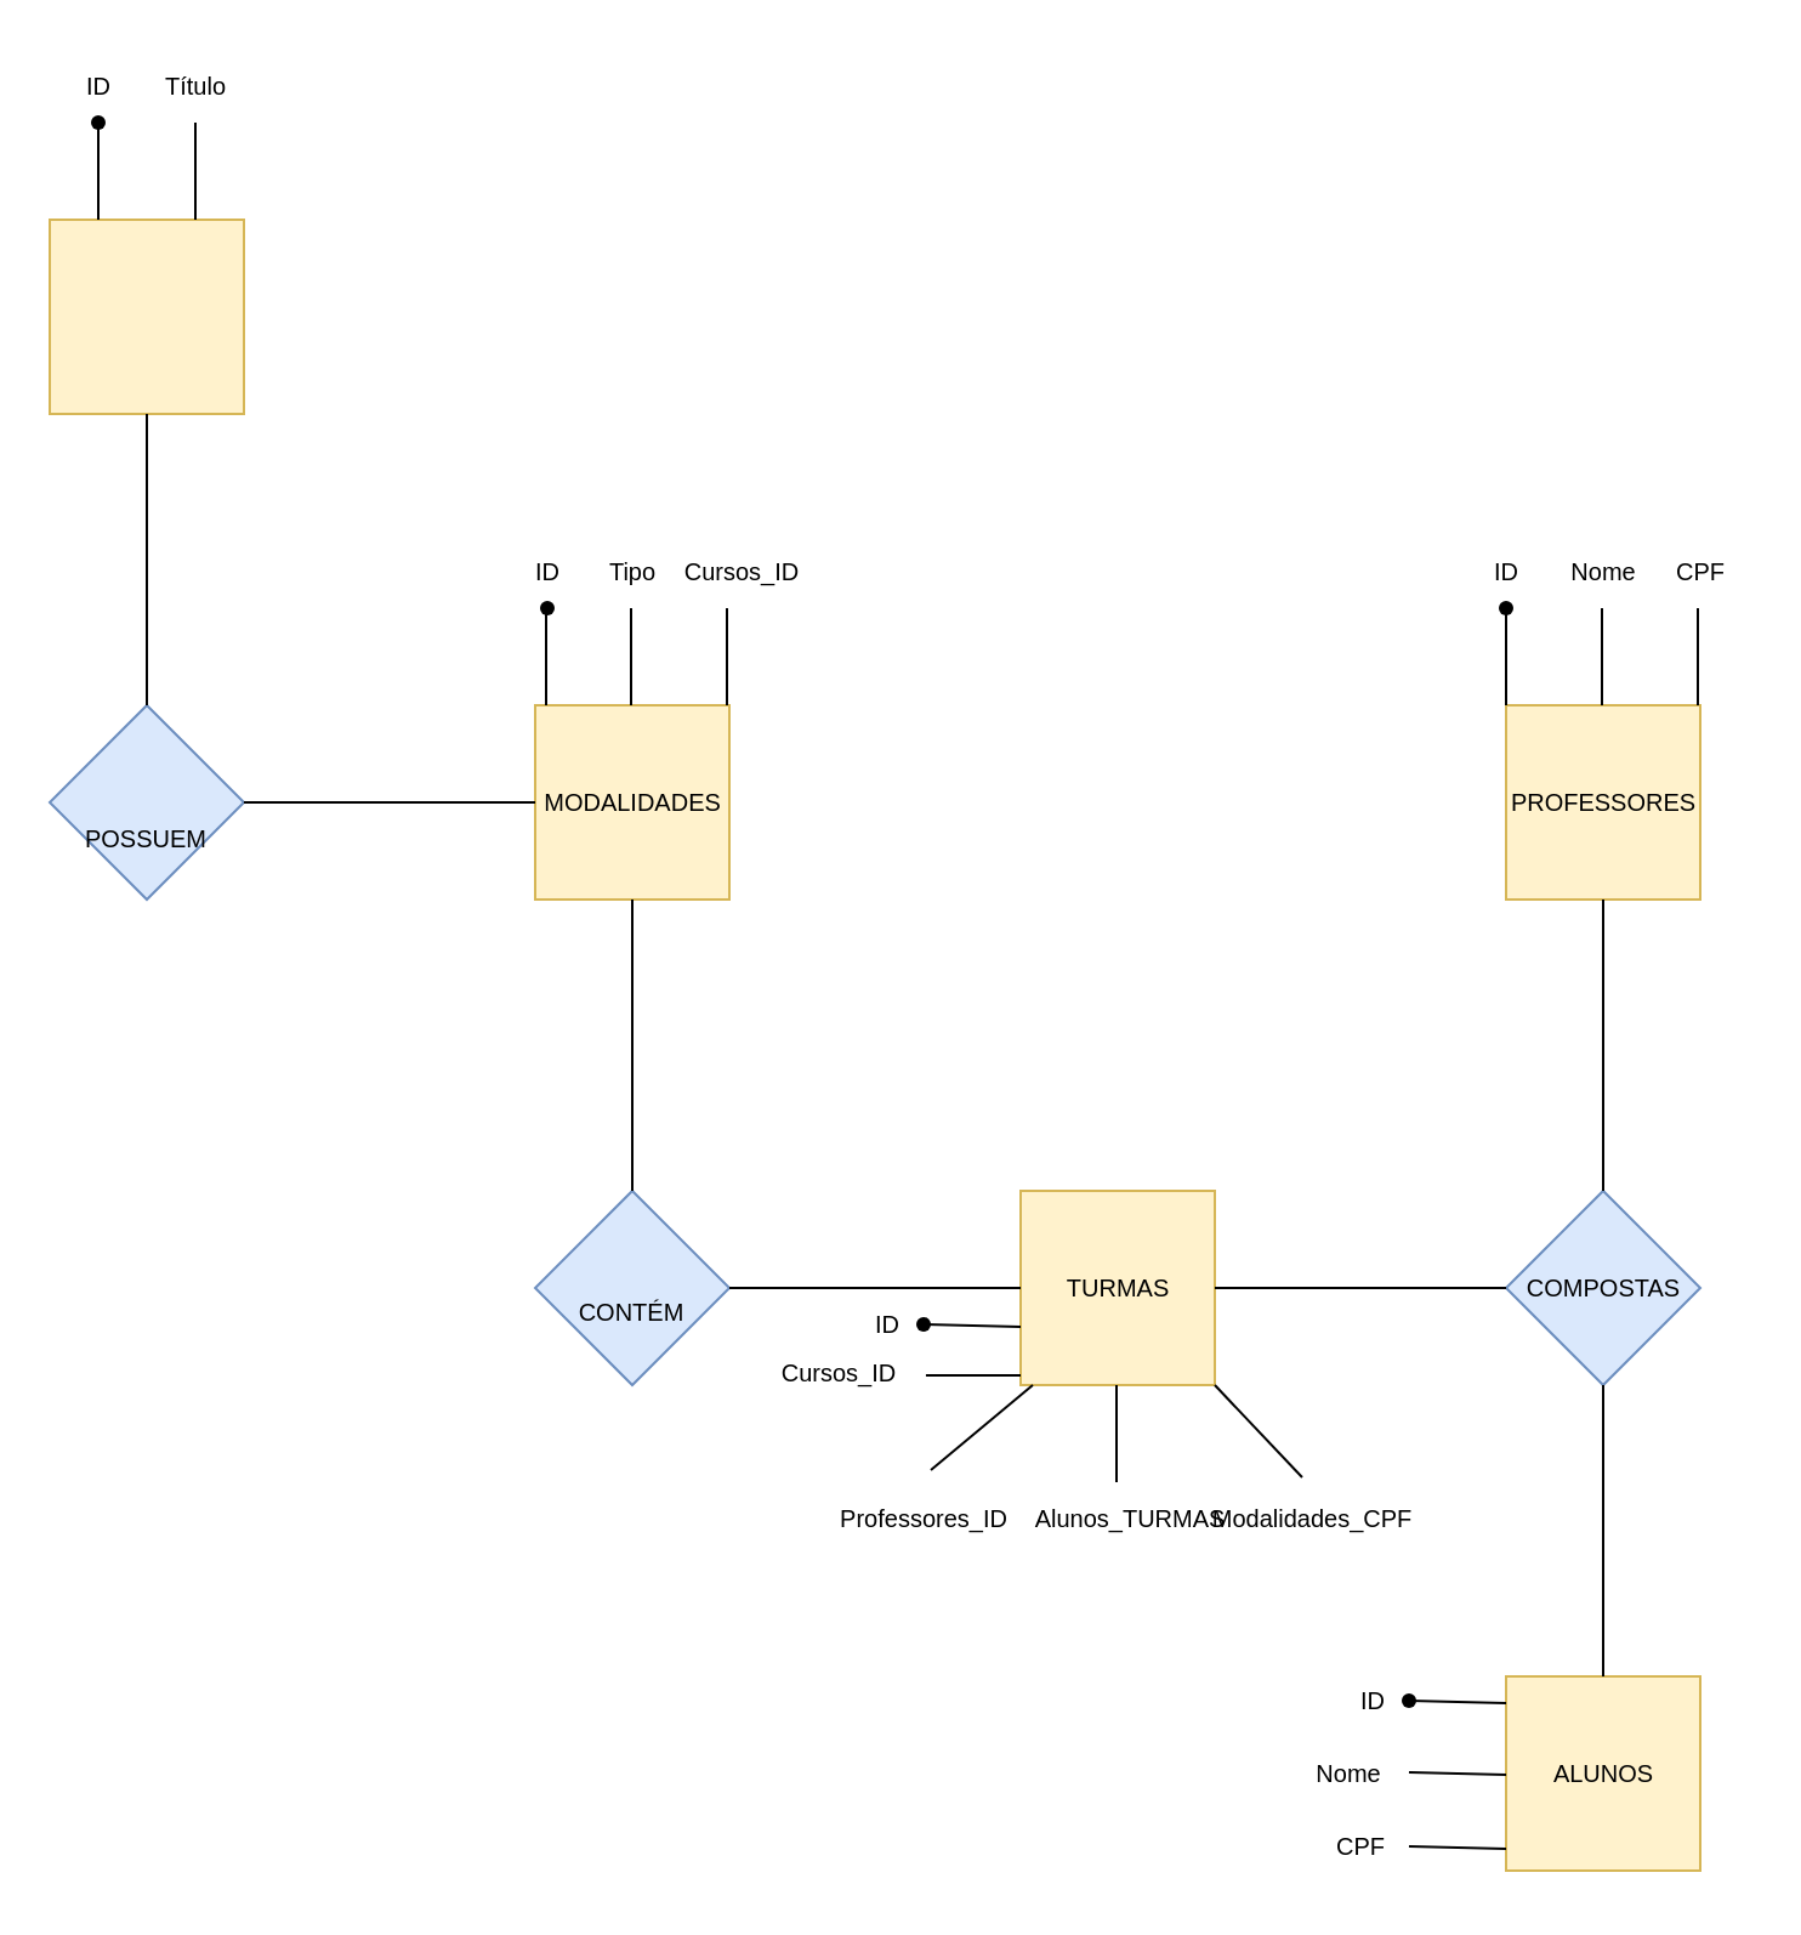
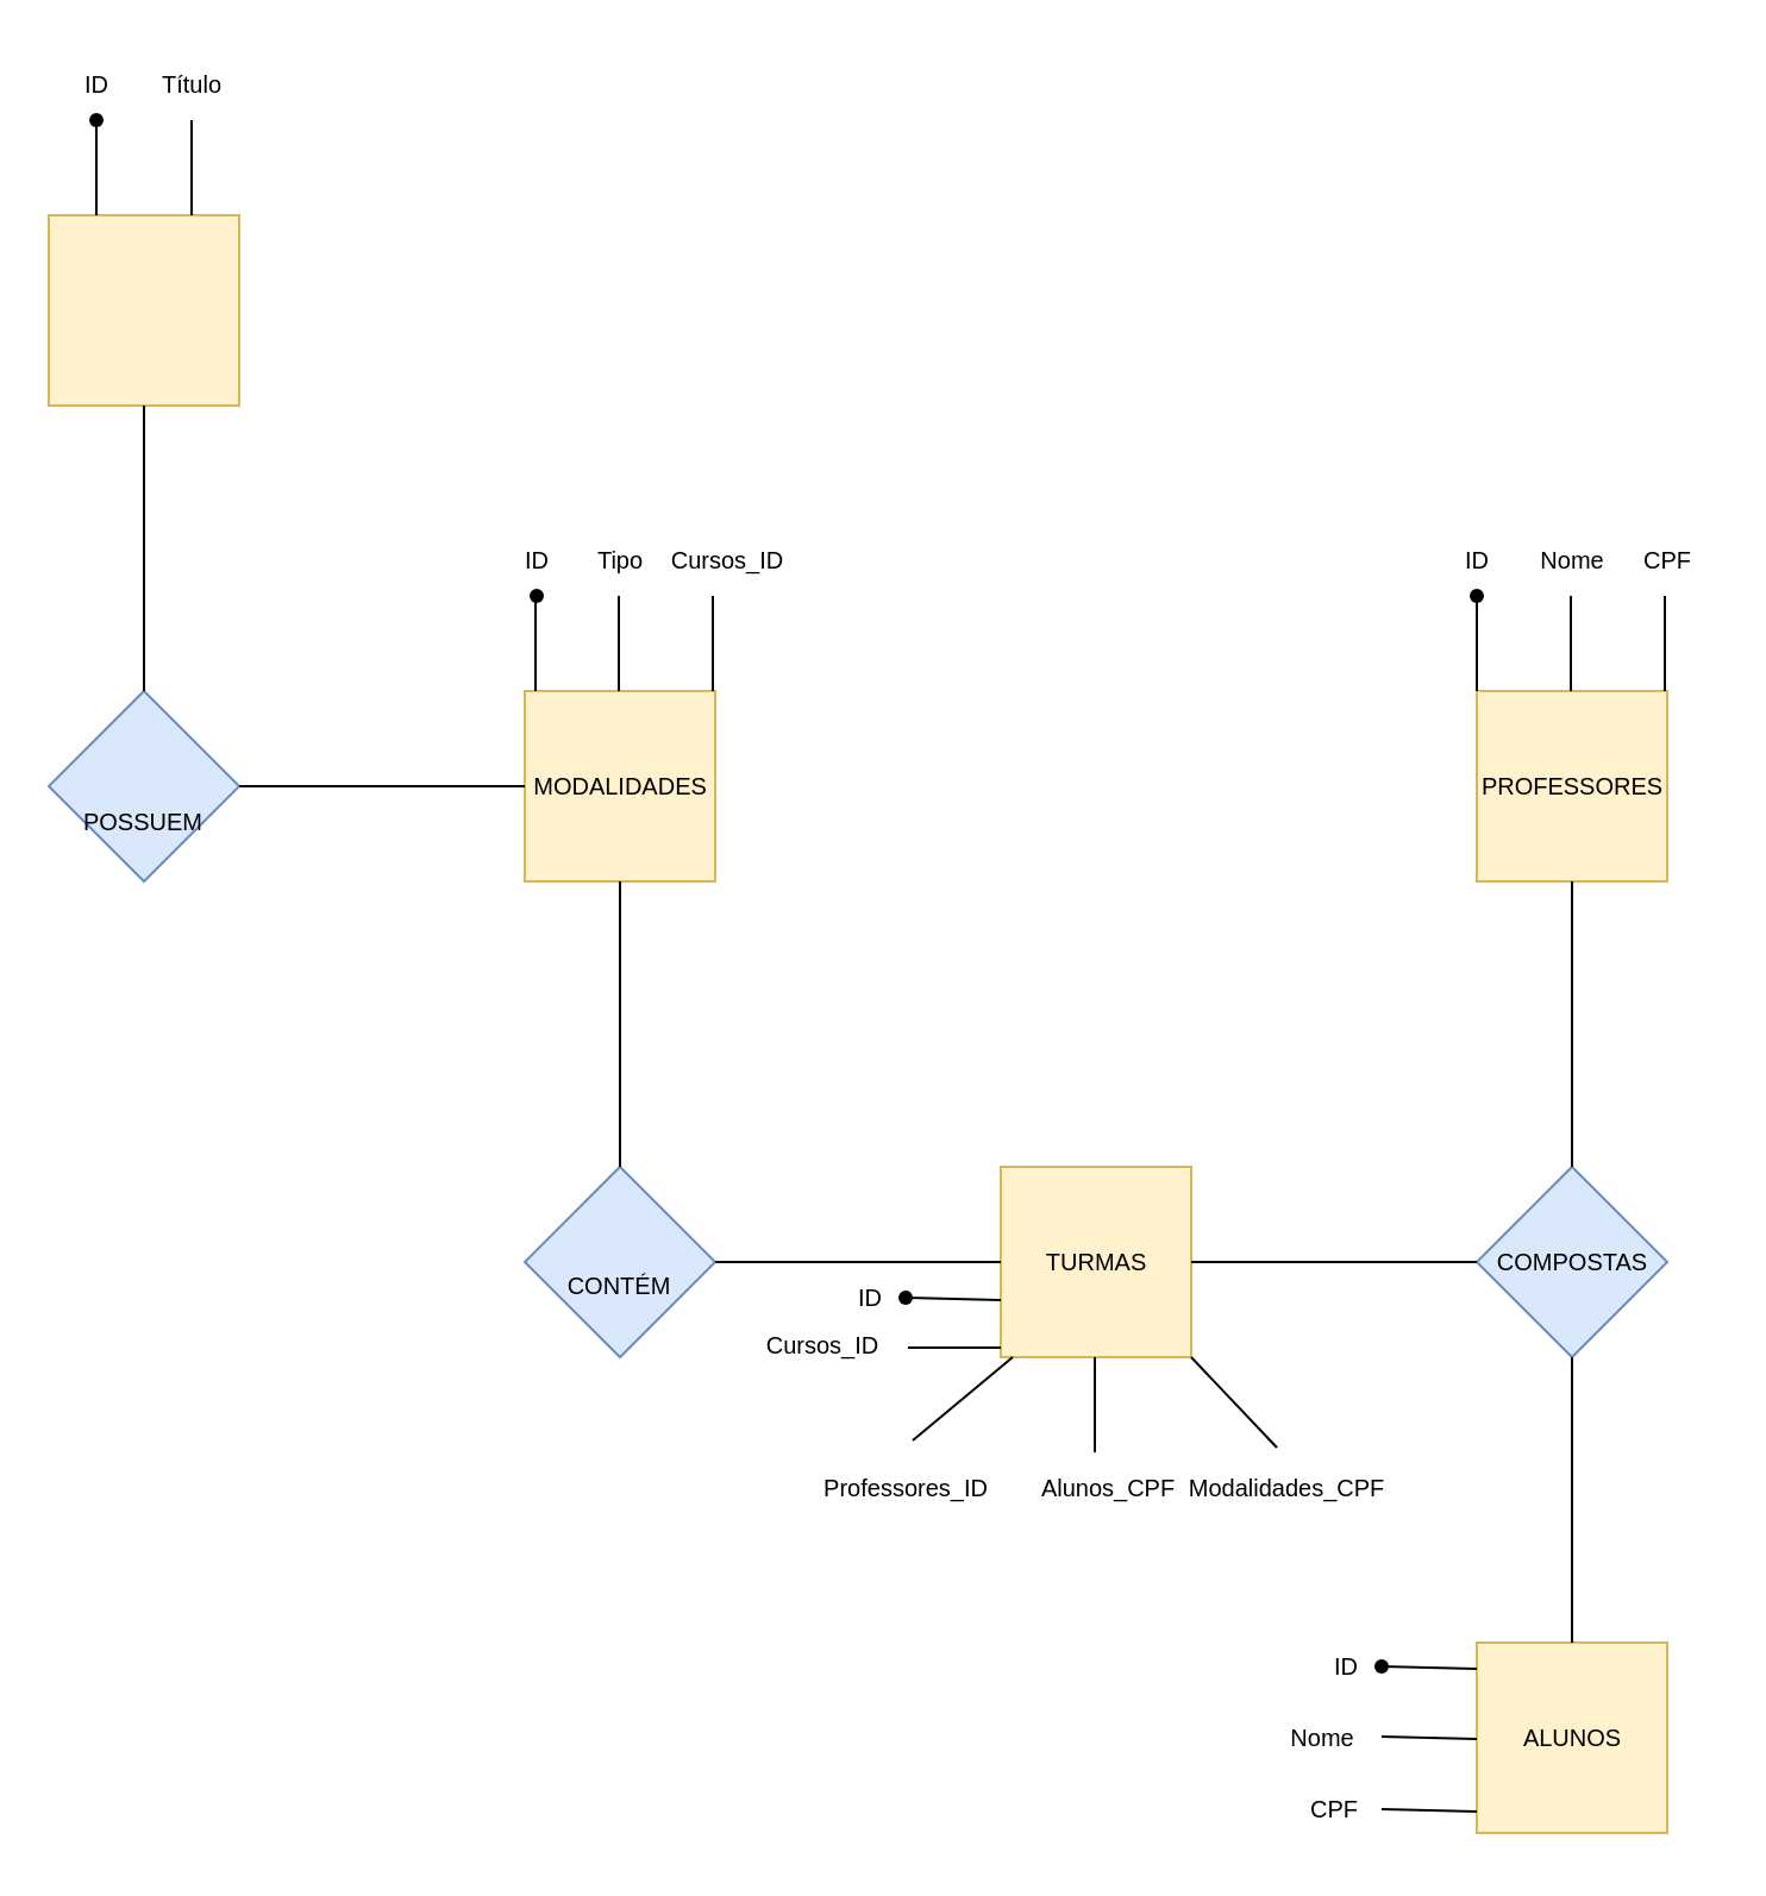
  <mxCell id="0" />
  <mxCell id="1" parent="0" />
  <mxCell id="2" value="" style="whiteSpace=wrap;html=1;aspect=fixed;fillColor=#fff2cc;strokeColor=#d6b656;" parent="1" vertex="1"><mxGeometry x="20" y="90" width="80" height="80" as="geometry" /></mxCell>
  <mxCell id="3" value="" style="rhombus;whiteSpace=wrap;html=1;fillColor=#dae8fc;strokeColor=#6c8ebf;" parent="1" vertex="1"><mxGeometry x="20" y="290" width="80" height="80" as="geometry" /></mxCell>
  <mxCell id="4" value="" style="whiteSpace=wrap;html=1;aspect=fixed;fillColor=#fff2cc;strokeColor=#d6b656;" parent="1" vertex="1"><mxGeometry x="220" y="290" width="80" height="80" as="geometry" /></mxCell>
  <mxCell id="5" value="" style="rhombus;whiteSpace=wrap;html=1;fillColor=#dae8fc;strokeColor=#6c8ebf;" parent="1" vertex="1"><mxGeometry x="620" y="490" width="80" height="80" as="geometry" /></mxCell>
  <mxCell id="6" value="" style="whiteSpace=wrap;html=1;aspect=fixed;fillColor=#fff2cc;strokeColor=#d6b656;" parent="1" vertex="1"><mxGeometry x="620" y="290" width="80" height="80" as="geometry" /></mxCell>
  <mxCell id="7" value="" style="rhombus;whiteSpace=wrap;html=1;fillColor=#dae8fc;strokeColor=#6c8ebf;" parent="1" vertex="1"><mxGeometry x="220" y="490" width="80" height="80" as="geometry" /></mxCell>
  <mxCell id="8" value="" style="whiteSpace=wrap;html=1;aspect=fixed;fillColor=#fff2cc;strokeColor=#d6b656;" parent="1" vertex="1"><mxGeometry x="420" y="490" width="80" height="80" as="geometry" /></mxCell>
  <mxCell id="9" value="" style="whiteSpace=wrap;html=1;aspect=fixed;fillColor=#fff2cc;strokeColor=#d6b656;" parent="1" vertex="1"><mxGeometry x="620" y="690" width="80" height="80" as="geometry" /></mxCell>
  <mxCell id="10" value="" style="endArrow=none;html=1;rounded=0;entryX=0.5;entryY=1;entryDx=0;entryDy=0;exitX=0.5;exitY=0;exitDx=0;exitDy=0;" parent="1" source="3" target="2" edge="1"><mxGeometry width="50" height="50" relative="1" as="geometry"><mxPoint x="35" y="260" as="sourcePoint" /><mxPoint x="85" y="210" as="targetPoint" /></mxGeometry></mxCell>
  <mxCell id="11" value="" style="endArrow=none;html=1;rounded=0;entryX=0;entryY=0.5;entryDx=0;entryDy=0;exitX=1;exitY=0.5;exitDx=0;exitDy=0;" parent="1" source="3" target="4" edge="1"><mxGeometry width="50" height="50" relative="1" as="geometry"><mxPoint x="160" y="390" as="sourcePoint" /><mxPoint x="160" y="270" as="targetPoint" /><Array as="points"><mxPoint x="160" y="330" /></Array></mxGeometry></mxCell>
  <mxCell id="12" value="" style="endArrow=none;html=1;rounded=0;entryX=0.5;entryY=0;entryDx=0;entryDy=0;exitX=0.5;exitY=1;exitDx=0;exitDy=0;" parent="1" source="4" target="7" edge="1"><mxGeometry width="50" height="50" relative="1" as="geometry"><mxPoint x="190" y="450" as="sourcePoint" /><mxPoint x="310" y="450" as="targetPoint" /><Array as="points" /></mxGeometry></mxCell>
  <mxCell id="13" value="" style="endArrow=none;html=1;rounded=0;entryX=1;entryY=0.5;entryDx=0;entryDy=0;exitX=0;exitY=0.5;exitDx=0;exitDy=0;" parent="1" source="8" target="7" edge="1"><mxGeometry width="50" height="50" relative="1" as="geometry"><mxPoint x="350" y="450" as="sourcePoint" /><mxPoint x="350" y="570" as="targetPoint" /><Array as="points" /></mxGeometry></mxCell>
  <mxCell id="14" value="" style="endArrow=none;html=1;rounded=0;entryX=1;entryY=0.5;entryDx=0;entryDy=0;exitX=0;exitY=0.5;exitDx=0;exitDy=0;" parent="1" source="5" target="8" edge="1"><mxGeometry width="50" height="50" relative="1" as="geometry"><mxPoint x="610" y="540" as="sourcePoint" /><mxPoint x="520" y="550" as="targetPoint" /><Array as="points" /></mxGeometry></mxCell>
  <mxCell id="15" value="" style="endArrow=none;html=1;rounded=0;" parent="1" edge="1"><mxGeometry width="50" height="50" relative="1" as="geometry"><mxPoint x="660" y="570" as="sourcePoint" /><mxPoint x="660" y="690" as="targetPoint" /><Array as="points" /></mxGeometry></mxCell>
  <mxCell id="16" value="" style="endArrow=none;html=1;rounded=0;entryX=0.5;entryY=0;entryDx=0;entryDy=0;exitX=0.5;exitY=1;exitDx=0;exitDy=0;" parent="1" source="6" target="5" edge="1"><mxGeometry width="50" height="50" relative="1" as="geometry"><mxPoint x="780" y="480" as="sourcePoint" /><mxPoint x="660" y="480" as="targetPoint" /><Array as="points" /></mxGeometry></mxCell>
  <mxCell id="17" value="POSSUEM" style="text;html=1;strokeColor=none;fillColor=none;align=center;verticalAlign=middle;whiteSpace=wrap;rounded=0;fontSize=10;" parent="1" vertex="1"><mxGeometry x="30" y="330" width="60" height="30" as="geometry" /></mxCell>
  <mxCell id="18" value="MODALIDADES" style="text;html=1;align=center;verticalAlign=middle;resizable=0;points=[];autosize=1;strokeColor=none;fillColor=none;fontSize=10;" parent="1" vertex="1"><mxGeometry x="210" y="315" width="100" height="30" as="geometry" /></mxCell>
  <mxCell id="19" value="CONTÉM" style="text;html=1;strokeColor=none;fillColor=none;align=center;verticalAlign=middle;whiteSpace=wrap;rounded=0;fontSize=10;" parent="1" vertex="1"><mxGeometry x="230" y="525" width="60" height="30" as="geometry" /></mxCell>
  <mxCell id="20" value="TURMAS" style="text;html=1;align=center;verticalAlign=middle;resizable=0;points=[];autosize=1;strokeColor=none;fillColor=none;fontSize=10;" parent="1" vertex="1"><mxGeometry x="425" y="515" width="70" height="30" as="geometry" /></mxCell>
  <mxCell id="21" value="COMPOSTAS" style="text;html=1;align=center;verticalAlign=middle;resizable=0;points=[];autosize=1;strokeColor=none;fillColor=none;fontSize=10;" parent="1" vertex="1"><mxGeometry x="615" y="515" width="90" height="30" as="geometry" /></mxCell>
  <mxCell id="22" value="PROFESSORES" style="text;html=1;align=center;verticalAlign=middle;resizable=0;points=[];autosize=1;strokeColor=none;fillColor=none;fontSize=10;" parent="1" vertex="1"><mxGeometry x="610" y="315" width="100" height="30" as="geometry" /></mxCell>
  <mxCell id="23" value="ALUNOS" style="text;html=1;align=center;verticalAlign=middle;resizable=0;points=[];autosize=1;strokeColor=none;fillColor=none;fontSize=10;" parent="1" vertex="1"><mxGeometry x="630" y="715" width="60" height="30" as="geometry" /></mxCell>
  <mxCell id="24" value="" style="endArrow=none;html=1;rounded=0;" edge="1" parent="1"><mxGeometry width="50" height="50" relative="1" as="geometry"><mxPoint x="80" y="90" as="sourcePoint" /><mxPoint x="80" y="50" as="targetPoint" /></mxGeometry></mxCell>
  <mxCell id="25" value="" style="endArrow=none;html=1;rounded=0;" edge="1" parent="1"><mxGeometry width="50" height="50" relative="1" as="geometry"><mxPoint x="40" y="90" as="sourcePoint" /><mxPoint x="40" y="50" as="targetPoint" /></mxGeometry></mxCell>
  <mxCell id="26" value="&lt;font style=&quot;font-size: 10px;&quot;&gt;ID&lt;/font&gt;" style="text;html=1;align=center;verticalAlign=middle;resizable=0;points=[];autosize=1;strokeColor=none;fillColor=none;" vertex="1" parent="1"><mxGeometry x="25" y="20" width="30" height="30" as="geometry" /></mxCell>
  <mxCell id="27" value="&lt;span style=&quot;font-size: 10px;&quot;&gt;Título&lt;/span&gt;" style="text;html=1;align=center;verticalAlign=middle;resizable=0;points=[];autosize=1;strokeColor=none;fillColor=none;" vertex="1" parent="1"><mxGeometry x="55" y="20" width="50" height="30" as="geometry" /></mxCell>
  <mxCell id="28" value="" style="shape=waypoint;sketch=0;fillStyle=solid;size=6;pointerEvents=1;points=[];fillColor=none;resizable=0;rotatable=0;perimeter=centerPerimeter;snapToPoint=1;fontSize=10;" vertex="1" parent="1"><mxGeometry x="30" y="40" width="20" height="20" as="geometry" /></mxCell>
  <mxCell id="29" value="" style="endArrow=none;html=1;rounded=0;" edge="1" parent="1"><mxGeometry width="50" height="50" relative="1" as="geometry"><mxPoint x="224.5" y="290" as="sourcePoint" /><mxPoint x="224.5" y="250" as="targetPoint" /></mxGeometry></mxCell>
  <mxCell id="30" value="" style="endArrow=none;html=1;rounded=0;" edge="1" parent="1"><mxGeometry width="50" height="50" relative="1" as="geometry"><mxPoint x="259.5" y="290" as="sourcePoint" /><mxPoint x="259.5" y="250" as="targetPoint" /></mxGeometry></mxCell>
  <mxCell id="31" value="" style="endArrow=none;html=1;rounded=0;" edge="1" parent="1"><mxGeometry width="50" height="50" relative="1" as="geometry"><mxPoint x="299" y="290" as="sourcePoint" /><mxPoint x="299" y="250" as="targetPoint" /></mxGeometry></mxCell>
  <mxCell id="32" value="&lt;span style=&quot;font-size: 10px;&quot;&gt;ID&lt;br&gt;&lt;/span&gt;" style="text;html=1;align=center;verticalAlign=middle;resizable=0;points=[];autosize=1;strokeColor=none;fillColor=none;" vertex="1" parent="1"><mxGeometry x="210" y="220" width="30" height="30" as="geometry" /></mxCell>
  <mxCell id="33" value="Tipo" style="text;html=1;align=center;verticalAlign=middle;resizable=0;points=[];autosize=1;strokeColor=none;fillColor=none;fontSize=10;" vertex="1" parent="1"><mxGeometry x="240" y="220" width="40" height="30" as="geometry" /></mxCell>
  <mxCell id="34" value="Cursos_ID" style="text;html=1;align=center;verticalAlign=middle;resizable=0;points=[];autosize=1;strokeColor=none;fillColor=none;fontSize=10;" vertex="1" parent="1"><mxGeometry x="270" y="220" width="70" height="30" as="geometry" /></mxCell>
  <mxCell id="35" value="" style="shape=waypoint;sketch=0;fillStyle=solid;size=6;pointerEvents=1;points=[];fillColor=none;resizable=0;rotatable=0;perimeter=centerPerimeter;snapToPoint=1;fontSize=10;" vertex="1" parent="1"><mxGeometry x="215" y="240" width="20" height="20" as="geometry" /></mxCell>
  <mxCell id="36" value="" style="endArrow=none;html=1;rounded=0;exitX=0.53;exitY=-0.167;exitDx=0;exitDy=0;exitPerimeter=0;" edge="1" parent="1" source="41"><mxGeometry width="50" height="50" relative="1" as="geometry"><mxPoint x="425" y="610" as="sourcePoint" /><mxPoint x="425" y="570" as="targetPoint" /></mxGeometry></mxCell>
  <mxCell id="37" value="" style="endArrow=none;html=1;rounded=0;" edge="1" parent="1"><mxGeometry width="50" height="50" relative="1" as="geometry"><mxPoint x="459.5" y="610" as="sourcePoint" /><mxPoint x="459.5" y="570" as="targetPoint" /></mxGeometry></mxCell>
  <mxCell id="38" value="ID" style="text;html=1;align=center;verticalAlign=middle;resizable=0;points=[];autosize=1;strokeColor=none;fillColor=none;fontSize=10;" vertex="1" parent="1"><mxGeometry x="350" y="530" width="30" height="30" as="geometry" /></mxCell>
  <mxCell id="39" value="" style="endArrow=none;html=1;rounded=0;entryX=1;entryY=1;entryDx=0;entryDy=0;exitX=0.46;exitY=-0.067;exitDx=0;exitDy=0;exitPerimeter=0;" edge="1" parent="1" source="43" target="8"><mxGeometry width="50" height="50" relative="1" as="geometry"><mxPoint x="495" y="610" as="sourcePoint" /><mxPoint x="495" y="570" as="targetPoint" /></mxGeometry></mxCell>
  <mxCell id="40" value="Cursos_ID" style="text;html=1;align=center;verticalAlign=middle;resizable=0;points=[];autosize=1;strokeColor=none;fillColor=none;fontSize=10;" vertex="1" parent="1"><mxGeometry x="310" y="550" width="70" height="30" as="geometry" /></mxCell>
  <mxCell id="41" value="Professores_ID" style="text;html=1;align=center;verticalAlign=middle;resizable=0;points=[];autosize=1;strokeColor=none;fillColor=none;fontSize=10;" vertex="1" parent="1"><mxGeometry x="330" y="610" width="100" height="30" as="geometry" /></mxCell>
- <mxCell id="42" value="Alunos_TURMAS" style="text;html=1;align=center;verticalAlign=middle;resizable=0;points=[];autosize=1;strokeColor=none;fillColor=none;fontSize=10;" vertex="1" parent="1"><mxGeometry x="425" y="610" width="80" height="30" as="geometry" /></mxCell>
+ <mxCell id="42" value="Alunos_CPF" style="text;html=1;align=center;verticalAlign=middle;resizable=0;points=[];autosize=1;strokeColor=none;fillColor=none;fontSize=10;" vertex="1" parent="1"><mxGeometry x="425" y="610" width="80" height="30" as="geometry" /></mxCell>
  <mxCell id="43" value="Modalidades_CPF" style="text;html=1;align=center;verticalAlign=middle;resizable=0;points=[];autosize=1;strokeColor=none;fillColor=none;fontSize=10;" vertex="1" parent="1"><mxGeometry x="490" y="610" width="100" height="30" as="geometry" /></mxCell>
  <mxCell id="44" value="" style="endArrow=none;html=1;rounded=0;exitDx=0;exitDy=0;exitPerimeter=0;startArrow=none;" edge="1" parent="1" source="47"><mxGeometry width="50" height="50" relative="1" as="geometry"><mxPoint x="395" y="580" as="sourcePoint" /><mxPoint x="420" y="546" as="targetPoint" /></mxGeometry></mxCell>
  <mxCell id="45" value="" style="endArrow=none;html=1;rounded=0;exitX=1.014;exitY=0.533;exitDx=0;exitDy=0;exitPerimeter=0;" edge="1" parent="1" source="40"><mxGeometry width="50" height="50" relative="1" as="geometry"><mxPoint x="384.02" y="560.01" as="sourcePoint" /><mxPoint x="420" y="566" as="targetPoint" /></mxGeometry></mxCell>
  <mxCell id="46" value="" style="endArrow=none;html=1;rounded=0;exitX=0.986;exitY=-0.133;exitDx=0;exitDy=0;exitPerimeter=0;" edge="1" parent="1" source="40" target="47"><mxGeometry width="50" height="50" relative="1" as="geometry"><mxPoint x="379.02" y="546.01" as="sourcePoint" /><mxPoint x="420" y="546" as="targetPoint" /></mxGeometry></mxCell>
  <mxCell id="47" value="" style="shape=waypoint;sketch=0;fillStyle=solid;size=6;pointerEvents=1;points=[];fillColor=none;resizable=0;rotatable=0;perimeter=centerPerimeter;snapToPoint=1;fontSize=10;" vertex="1" parent="1"><mxGeometry x="370" y="535" width="20" height="20" as="geometry" /></mxCell>
  <mxCell id="48" value="" style="endArrow=none;html=1;rounded=0;" edge="1" parent="1"><mxGeometry width="50" height="50" relative="1" as="geometry"><mxPoint x="620" y="290" as="sourcePoint" /><mxPoint x="620" y="250" as="targetPoint" /><Array as="points"><mxPoint x="620" y="280" /></Array></mxGeometry></mxCell>
  <mxCell id="49" value="" style="endArrow=none;html=1;rounded=0;" edge="1" parent="1"><mxGeometry width="50" height="50" relative="1" as="geometry"><mxPoint x="659.5" y="290" as="sourcePoint" /><mxPoint x="659.5" y="250" as="targetPoint" /></mxGeometry></mxCell>
  <mxCell id="50" value="" style="endArrow=none;html=1;rounded=0;" edge="1" parent="1"><mxGeometry width="50" height="50" relative="1" as="geometry"><mxPoint x="699" y="290" as="sourcePoint" /><mxPoint x="699" y="250" as="targetPoint" /></mxGeometry></mxCell>
  <mxCell id="51" value="ID" style="text;html=1;align=center;verticalAlign=middle;resizable=0;points=[];autosize=1;strokeColor=none;fillColor=none;fontSize=10;" vertex="1" parent="1"><mxGeometry x="605" y="220" width="30" height="30" as="geometry" /></mxCell>
  <mxCell id="52" value="Nome" style="text;html=1;align=center;verticalAlign=middle;resizable=0;points=[];autosize=1;strokeColor=none;fillColor=none;fontSize=10;" vertex="1" parent="1"><mxGeometry x="635" y="220" width="50" height="30" as="geometry" /></mxCell>
  <mxCell id="53" value="CPF" style="text;html=1;align=center;verticalAlign=middle;resizable=0;points=[];autosize=1;strokeColor=none;fillColor=none;fontSize=10;" vertex="1" parent="1"><mxGeometry x="680" y="220" width="40" height="30" as="geometry" /></mxCell>
  <mxCell id="54" value="" style="shape=waypoint;sketch=0;fillStyle=solid;size=6;pointerEvents=1;points=[];fillColor=none;resizable=0;rotatable=0;perimeter=centerPerimeter;snapToPoint=1;fontSize=10;" vertex="1" parent="1"><mxGeometry x="610" y="240" width="20" height="20" as="geometry" /></mxCell>
  <mxCell id="55" value="" style="endArrow=none;html=1;rounded=0;exitDx=0;exitDy=0;exitPerimeter=0;startArrow=none;" edge="1" parent="1"><mxGeometry width="50" height="50" relative="1" as="geometry"><mxPoint x="580" y="700" as="sourcePoint" /><mxPoint x="620" y="701" as="targetPoint" /></mxGeometry></mxCell>
  <mxCell id="56" value="" style="endArrow=none;html=1;rounded=0;exitDx=0;exitDy=0;exitPerimeter=0;startArrow=none;" edge="1" parent="1"><mxGeometry width="50" height="50" relative="1" as="geometry"><mxPoint x="580" y="729.5" as="sourcePoint" /><mxPoint x="620" y="730.5" as="targetPoint" /></mxGeometry></mxCell>
  <mxCell id="57" value="" style="endArrow=none;html=1;rounded=0;exitDx=0;exitDy=0;exitPerimeter=0;startArrow=none;" edge="1" parent="1"><mxGeometry width="50" height="50" relative="1" as="geometry"><mxPoint x="580" y="760" as="sourcePoint" /><mxPoint x="620" y="761" as="targetPoint" /></mxGeometry></mxCell>
  <mxCell id="58" value="ID" style="text;html=1;align=center;verticalAlign=middle;resizable=0;points=[];autosize=1;strokeColor=none;fillColor=none;fontSize=10;" vertex="1" parent="1"><mxGeometry x="550" y="685" width="30" height="30" as="geometry" /></mxCell>
  <mxCell id="59" value="Nome" style="text;html=1;align=center;verticalAlign=middle;resizable=0;points=[];autosize=1;strokeColor=none;fillColor=none;fontSize=10;" vertex="1" parent="1"><mxGeometry x="530" y="715" width="50" height="30" as="geometry" /></mxCell>
  <mxCell id="60" value="CPF" style="text;html=1;align=center;verticalAlign=middle;resizable=0;points=[];autosize=1;strokeColor=none;fillColor=none;fontSize=10;" vertex="1" parent="1"><mxGeometry x="540" y="745" width="40" height="30" as="geometry" /></mxCell>
  <mxCell id="61" value="" style="shape=waypoint;sketch=0;fillStyle=solid;size=6;pointerEvents=1;points=[];fillColor=none;resizable=0;rotatable=0;perimeter=centerPerimeter;snapToPoint=1;fontSize=10;" vertex="1" parent="1"><mxGeometry x="570" y="690" width="20" height="20" as="geometry" /></mxCell>
